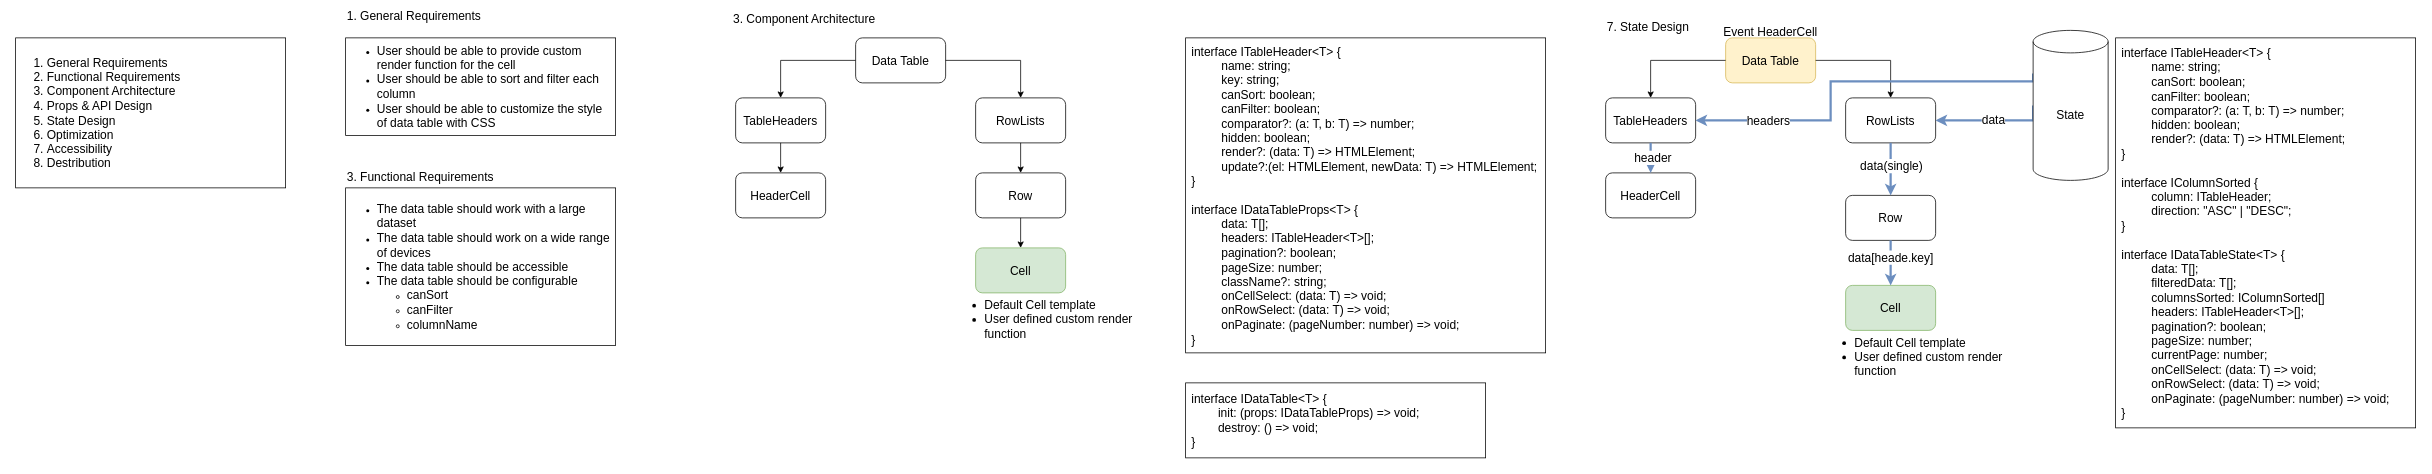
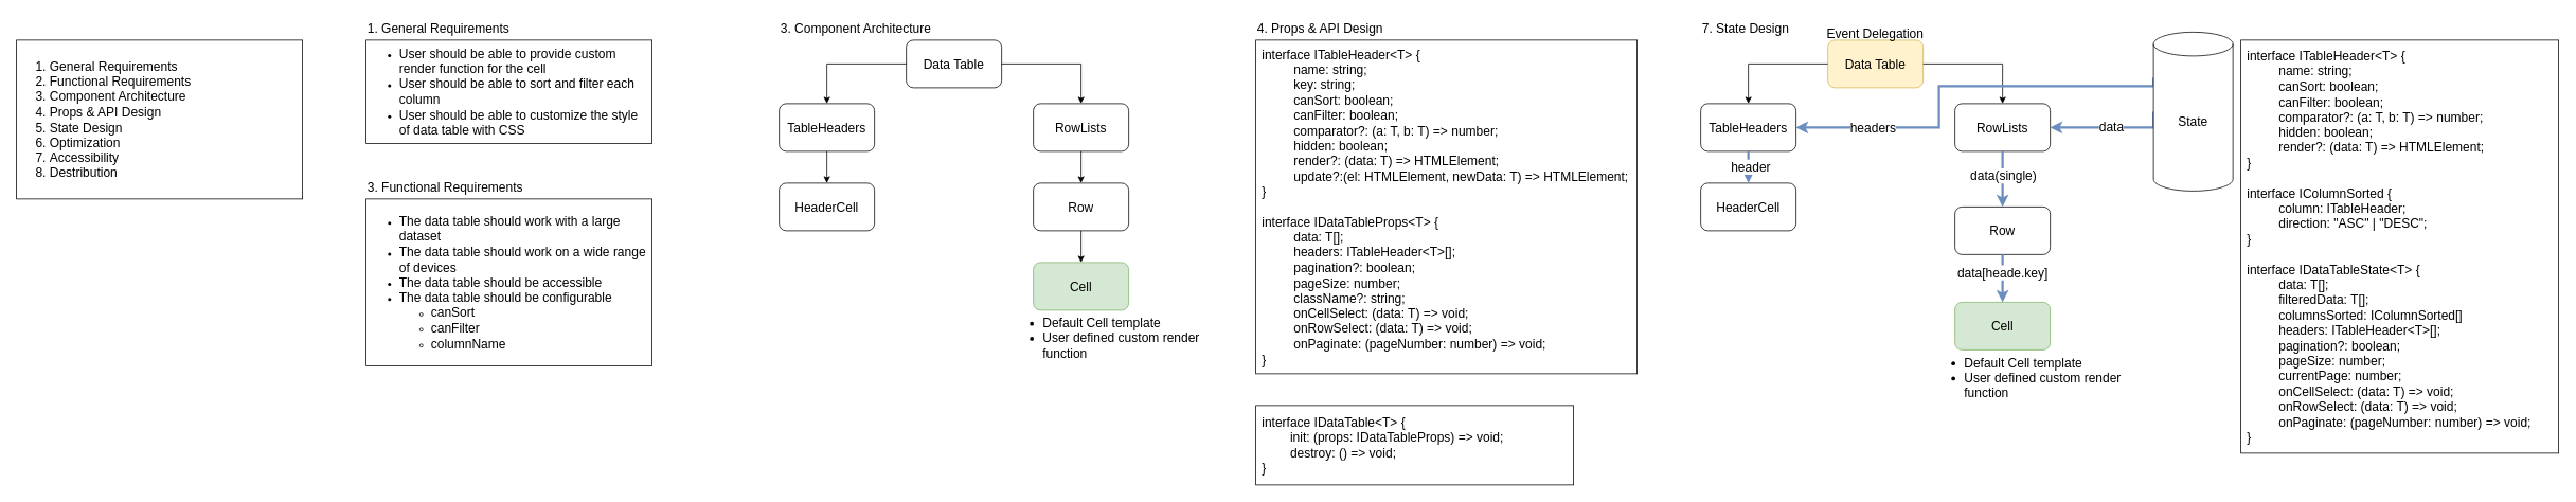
  <mxCell id="0" />
  <mxCell id="1" parent="0" />
  <mxCell id="2" value="&lt;ol style=&quot;font-size: 16px&quot;&gt;&lt;li&gt;General Requirements&lt;/li&gt;&lt;li&gt;Functional Requirements&lt;/li&gt;&lt;li&gt;Component Architecture&lt;/li&gt;&lt;li&gt;Props &amp;amp; API Design&lt;/li&gt;&lt;li&gt;State Design&lt;/li&gt;&lt;li&gt;Optimization&lt;/li&gt;&lt;li&gt;Accessibility&lt;/li&gt;&lt;li&gt;Destribution&amp;nbsp;&amp;nbsp;&lt;/li&gt;&lt;/ol&gt;" style="rounded=0;whiteSpace=wrap;html=1;align=left;" vertex="1" parent="1"><mxGeometry x="20" y="50" width="360" height="200" as="geometry" /></mxCell>
  <mxCell id="3" value="&lt;ul&gt;&lt;li&gt;&lt;font style=&quot;font-size: 16px&quot;&gt;User should be able to provide custom render function for the cell&lt;/font&gt;&lt;/li&gt;&lt;li&gt;&lt;font style=&quot;font-size: 16px&quot;&gt;User should be able to sort and filter each column&lt;/font&gt;&lt;/li&gt;&lt;li&gt;&lt;font style=&quot;font-size: 16px&quot;&gt;User should be able to customize the style of data table with CSS&lt;/font&gt;&lt;/li&gt;&lt;/ul&gt;" style="rounded=0;whiteSpace=wrap;html=1;align=left;" vertex="1" parent="1"><mxGeometry x="460" y="50" width="360" height="130" as="geometry" /></mxCell>
  <mxCell id="4" value="&lt;ul&gt;&lt;li&gt;&lt;span style=&quot;font-size: 16px&quot;&gt;The data table should work with a large dataset&lt;/span&gt;&lt;/li&gt;&lt;li&gt;&lt;span style=&quot;font-size: 16px&quot;&gt;The data table should work on a wide range of devices&lt;/span&gt;&lt;/li&gt;&lt;li&gt;&lt;span style=&quot;font-size: 16px&quot;&gt;The data table should be accessible&lt;/span&gt;&lt;/li&gt;&lt;li&gt;&lt;span style=&quot;font-size: 16px&quot;&gt;The data table should be configurable&lt;/span&gt;&lt;/li&gt;&lt;ul&gt;&lt;li&gt;&lt;span style=&quot;font-size: 16px&quot;&gt;canSort&lt;/span&gt;&lt;/li&gt;&lt;li&gt;&lt;span style=&quot;font-size: 16px&quot;&gt;canFilter&lt;/span&gt;&lt;/li&gt;&lt;li&gt;&lt;span style=&quot;font-size: 16px&quot;&gt;columnName&lt;/span&gt;&lt;/li&gt;&lt;/ul&gt;&lt;/ul&gt;" style="rounded=0;whiteSpace=wrap;html=1;align=left;" vertex="1" parent="1"><mxGeometry x="460" y="250" width="360" height="210" as="geometry" /></mxCell>
  <mxCell id="5" value="" style="group" vertex="1" connectable="0" parent="1"><mxGeometry x="980" y="50" width="530" height="410" as="geometry" /></mxCell>
  <mxCell id="6" value="Data Table" style="rounded=1;whiteSpace=wrap;html=1;fontSize=16;" vertex="1" parent="5"><mxGeometry x="160" width="120" height="60" as="geometry" /></mxCell>
  <mxCell id="7" value="TableHeaders" style="whiteSpace=wrap;html=1;fontSize=16;rounded=1;" vertex="1" parent="5"><mxGeometry y="80" width="120" height="60" as="geometry" /></mxCell>
  <mxCell id="8" value="" style="edgeStyle=orthogonalEdgeStyle;rounded=0;orthogonalLoop=1;jettySize=auto;html=1;fontSize=16;" edge="1" parent="5" source="6" target="7"><mxGeometry relative="1" as="geometry" /></mxCell>
  <mxCell id="9" value="RowLists" style="whiteSpace=wrap;html=1;fontSize=16;rounded=1;" vertex="1" parent="5"><mxGeometry x="320" y="80" width="120" height="60" as="geometry" /></mxCell>
  <mxCell id="10" value="" style="edgeStyle=orthogonalEdgeStyle;rounded=0;orthogonalLoop=1;jettySize=auto;html=1;fontSize=16;" edge="1" parent="5" source="6" target="9"><mxGeometry relative="1" as="geometry" /></mxCell>
  <mxCell id="11" value="HeaderCell" style="whiteSpace=wrap;html=1;fontSize=16;rounded=1;" vertex="1" parent="5"><mxGeometry y="180" width="120" height="60" as="geometry" /></mxCell>
  <mxCell id="12" value="" style="edgeStyle=orthogonalEdgeStyle;rounded=0;orthogonalLoop=1;jettySize=auto;html=1;fontSize=16;" edge="1" parent="5" source="7" target="11"><mxGeometry relative="1" as="geometry" /></mxCell>
  <mxCell id="13" value="Row" style="whiteSpace=wrap;html=1;fontSize=16;rounded=1;" vertex="1" parent="5"><mxGeometry x="320" y="180" width="120" height="60" as="geometry" /></mxCell>
  <mxCell id="14" value="" style="edgeStyle=orthogonalEdgeStyle;rounded=0;orthogonalLoop=1;jettySize=auto;html=1;fontSize=16;" edge="1" parent="5" source="9" target="13"><mxGeometry relative="1" as="geometry" /></mxCell>
  <mxCell id="15" value="Cell" style="whiteSpace=wrap;html=1;fontSize=16;rounded=1;fillColor=#d5e8d4;strokeColor=#82b366;" vertex="1" parent="5"><mxGeometry x="320" y="280" width="120" height="60" as="geometry" /></mxCell>
  <mxCell id="16" value="" style="edgeStyle=orthogonalEdgeStyle;rounded=0;orthogonalLoop=1;jettySize=auto;html=1;fontSize=16;" edge="1" parent="5" source="13" target="15"><mxGeometry relative="1" as="geometry" /></mxCell>
  <mxCell id="17" value="&lt;ul&gt;&lt;li&gt;Default Cell template&lt;/li&gt;&lt;li&gt;User defined custom render function&lt;/li&gt;&lt;/ul&gt;" style="text;html=1;strokeColor=none;fillColor=none;align=left;verticalAlign=middle;whiteSpace=wrap;rounded=0;fontSize=16;" vertex="1" parent="5"><mxGeometry x="290" y="340" width="240" height="70" as="geometry" /></mxCell>
  <mxCell id="18" value="interface ITableHeader&amp;lt;T&amp;gt; {&lt;br&gt;&lt;span&gt;&#09;&lt;/span&gt;&lt;blockquote style=&quot;margin: 0 0 0 40px ; border: none ; padding: 0px&quot;&gt;name: string;&lt;/blockquote&gt;&lt;blockquote style=&quot;margin: 0 0 0 40px ; border: none ; padding: 0px&quot;&gt;key: string;&lt;br&gt;canSort: boolean;&lt;br&gt;canFilter: boolean;&lt;br&gt;comparator?: (a: T, b: T) =&amp;gt; number;&lt;br&gt;hidden: boolean;&lt;br&gt;render?: (data: T) =&amp;gt; HTMLElement;&lt;/blockquote&gt;&lt;blockquote style=&quot;margin: 0 0 0 40px ; border: none ; padding: 0px&quot;&gt;update?:(el: HTMLElement, newData: T) =&amp;gt; HTMLElement;&lt;/blockquote&gt;}&lt;br&gt;&lt;br&gt;interface IDataTableProps&amp;lt;T&amp;gt; {&lt;br&gt;&lt;span&gt;&#09;&lt;/span&gt;&lt;blockquote style=&quot;margin: 0 0 0 40px ; border: none ; padding: 0px&quot;&gt;data: T[];&lt;br&gt;headers: ITableHeader&amp;lt;T&amp;gt;[];&lt;br&gt;pagination?: boolean;&lt;br&gt;pageSize: number;&lt;br&gt;className?: string;&lt;br&gt;onCellSelect: (data: T) =&amp;gt; void;&lt;br&gt;onRowSelect: (data: T) =&amp;gt; void;&lt;br&gt;onPaginate: (pageNumber: number) =&amp;gt; void;&lt;/blockquote&gt;}" style="rounded=0;whiteSpace=wrap;html=1;fontSize=16;align=left;spacing=8;" vertex="1" parent="1"><mxGeometry x="1580" y="50" width="480" height="420" as="geometry" /></mxCell>
  <mxCell id="19" value="interface IDataTable&amp;lt;T&amp;gt; {&lt;br&gt;&lt;span style=&quot;white-space: pre&quot;&gt;&#09;&lt;/span&gt;init: (props: IDataTableProps) =&amp;gt; void;&lt;br&gt;&lt;span style=&quot;white-space: pre&quot;&gt;&#09;&lt;/span&gt;destroy: () =&amp;gt; void;&lt;br&gt;}" style="rounded=0;whiteSpace=wrap;html=1;fontSize=16;align=left;spacing=8;" vertex="1" parent="1"><mxGeometry x="1580" y="510" width="400" height="100" as="geometry" /></mxCell>
  <mxCell id="20" value="" style="group" vertex="1" connectable="0" parent="1"><mxGeometry x="2140" y="50" width="530" height="410" as="geometry" /></mxCell>
  <mxCell id="21" value="Data Table" style="rounded=1;whiteSpace=wrap;html=1;fontSize=16;fillColor=#fff2cc;strokeColor=#d6b656;" vertex="1" parent="20"><mxGeometry x="160" width="120" height="60" as="geometry" /></mxCell>
  <mxCell id="22" value="TableHeaders" style="whiteSpace=wrap;html=1;fontSize=16;rounded=1;" vertex="1" parent="20"><mxGeometry y="80" width="120" height="60" as="geometry" /></mxCell>
  <mxCell id="23" value="" style="edgeStyle=orthogonalEdgeStyle;rounded=0;orthogonalLoop=1;jettySize=auto;html=1;fontSize=16;" edge="1" parent="20" source="21" target="22"><mxGeometry relative="1" as="geometry" /></mxCell>
  <mxCell id="24" value="RowLists" style="whiteSpace=wrap;html=1;fontSize=16;rounded=1;" vertex="1" parent="20"><mxGeometry x="320" y="80" width="120" height="60" as="geometry" /></mxCell>
  <mxCell id="25" value="" style="edgeStyle=orthogonalEdgeStyle;rounded=0;orthogonalLoop=1;jettySize=auto;html=1;fontSize=16;" edge="1" parent="20" source="21" target="24"><mxGeometry relative="1" as="geometry" /></mxCell>
  <mxCell id="26" value="HeaderCell" style="whiteSpace=wrap;html=1;fontSize=16;rounded=1;" vertex="1" parent="20"><mxGeometry y="180" width="120" height="60" as="geometry" /></mxCell>
  <mxCell id="27" value="" style="edgeStyle=orthogonalEdgeStyle;rounded=0;orthogonalLoop=1;jettySize=auto;html=1;fontSize=16;strokeWidth=3;fillColor=#dae8fc;strokeColor=#6c8ebf;" edge="1" parent="20" source="22" target="26"><mxGeometry relative="1" as="geometry" /></mxCell>
  <mxCell id="28" value="header" style="edgeLabel;html=1;align=center;verticalAlign=middle;resizable=0;points=[];fontSize=16;" vertex="1" connectable="0" parent="27"><mxGeometry x="-0.05" y="2" relative="1" as="geometry"><mxPoint as="offset" /></mxGeometry></mxCell>
  <mxCell id="29" value="Row" style="whiteSpace=wrap;html=1;fontSize=16;rounded=1;" vertex="1" parent="20"><mxGeometry x="320" y="210" width="120" height="60" as="geometry" /></mxCell>
  <mxCell id="30" value="" style="edgeStyle=orthogonalEdgeStyle;rounded=0;orthogonalLoop=1;jettySize=auto;html=1;fontSize=16;fillColor=#dae8fc;strokeColor=#6c8ebf;strokeWidth=3;" edge="1" parent="20" source="24" target="29"><mxGeometry relative="1" as="geometry" /></mxCell>
  <mxCell id="31" value="data(single)" style="edgeLabel;html=1;align=center;verticalAlign=middle;resizable=0;points=[];fontSize=16;" vertex="1" connectable="0" parent="30"><mxGeometry x="-0.447" y="1" relative="1" as="geometry"><mxPoint x="-1" y="11" as="offset" /></mxGeometry></mxCell>
  <mxCell id="32" value="Cell" style="whiteSpace=wrap;html=1;fontSize=16;rounded=1;fillColor=#d5e8d4;strokeColor=#82b366;" vertex="1" parent="20"><mxGeometry x="320" y="330" width="120" height="60" as="geometry" /></mxCell>
  <mxCell id="33" value="" style="edgeStyle=orthogonalEdgeStyle;rounded=0;orthogonalLoop=1;jettySize=auto;html=1;fontSize=16;fillColor=#dae8fc;strokeColor=#6c8ebf;strokeWidth=3;" edge="1" parent="20" source="29" target="32"><mxGeometry relative="1" as="geometry" /></mxCell>
  <mxCell id="34" value="data[heade.key]" style="edgeLabel;html=1;align=center;verticalAlign=middle;resizable=0;points=[];fontSize=16;" vertex="1" connectable="0" parent="33"><mxGeometry x="-0.278" y="-1" relative="1" as="geometry"><mxPoint as="offset" /></mxGeometry></mxCell>
  <mxCell id="35" value="&lt;ul&gt;&lt;li&gt;Default Cell template&lt;/li&gt;&lt;li&gt;User defined custom render function&lt;/li&gt;&lt;/ul&gt;" style="text;html=1;strokeColor=none;fillColor=none;align=left;verticalAlign=middle;whiteSpace=wrap;rounded=0;fontSize=16;" vertex="1" parent="20"><mxGeometry x="290" y="390" width="240" height="70" as="geometry" /></mxCell>
- <mxCell id="36" value="Event HeaderCell" style="text;html=1;strokeColor=none;fillColor=none;align=center;verticalAlign=middle;whiteSpace=wrap;rounded=0;fontSize=16;" vertex="1" parent="20"><mxGeometry x="145" y="-23" width="150" height="30" as="geometry" /></mxCell>
+ <mxCell id="36" value="Event Delegation" style="text;html=1;strokeColor=none;fillColor=none;align=center;verticalAlign=middle;whiteSpace=wrap;rounded=0;fontSize=16;" vertex="1" parent="20"><mxGeometry x="145" y="-23" width="150" height="30" as="geometry" /></mxCell>
  <mxCell id="37" value="interface ITableHeader&amp;lt;T&amp;gt; {&lt;br&gt;&lt;span&gt;&#09;&lt;/span&gt;&lt;blockquote style=&quot;margin: 0 0 0 40px ; border: none ; padding: 0px&quot;&gt;name: string;&lt;br&gt;canSort: boolean;&lt;br&gt;canFilter: boolean;&lt;br&gt;comparator?: (a: T, b: T) =&amp;gt; number;&lt;br&gt;hidden: boolean;&lt;br&gt;render?: (data: T) =&amp;gt; HTMLElement;&lt;/blockquote&gt;}&lt;br&gt;&lt;br&gt;interface IColumnSorted {&lt;br&gt;&lt;span&gt;&#09;&lt;/span&gt;&lt;blockquote style=&quot;margin: 0 0 0 40px ; border: none ; padding: 0px&quot;&gt;column: ITableHeader;&lt;br&gt;direction: &quot;ASC&quot; | &quot;DESC&quot;;&lt;/blockquote&gt;}&lt;br&gt;&lt;br&gt;interface IDataTableState&amp;lt;T&amp;gt; {&lt;br&gt;&lt;span&gt;&#09;&lt;/span&gt;&lt;blockquote style=&quot;margin: 0 0 0 40px ; border: none ; padding: 0px&quot;&gt;data: T[];&lt;br&gt;filteredData: T[];&lt;br&gt;columnsSorted: IColumnSorted[]&lt;br&gt;headers: ITableHeader&amp;lt;T&amp;gt;[];&lt;br&gt;pagination?: boolean;&lt;br&gt;pageSize: number;&lt;/blockquote&gt;&lt;blockquote style=&quot;margin: 0 0 0 40px ; border: none ; padding: 0px&quot;&gt;currentPage: number;&lt;br&gt;&lt;/blockquote&gt;&lt;blockquote style=&quot;margin: 0 0 0 40px ; border: none ; padding: 0px&quot;&gt;onCellSelect: (data: T) =&amp;gt; void;&lt;br&gt;onRowSelect: (data: T) =&amp;gt; void;&lt;br&gt;onPaginate: (pageNumber: number) =&amp;gt; void;&lt;br&gt;&lt;/blockquote&gt;}" style="rounded=0;whiteSpace=wrap;html=1;fontSize=16;align=left;spacing=8;" vertex="1" parent="1"><mxGeometry x="2820" y="50" width="400" height="520" as="geometry" /></mxCell>
  <mxCell id="38" style="edgeStyle=orthogonalEdgeStyle;rounded=0;orthogonalLoop=1;jettySize=auto;html=1;exitX=0;exitY=0;exitDx=0;exitDy=57.5;exitPerimeter=0;entryX=1;entryY=0.5;entryDx=0;entryDy=0;fontSize=16;fillColor=#dae8fc;strokeColor=#6c8ebf;strokeWidth=3;" edge="1" parent="1" source="42" target="22"><mxGeometry relative="1" as="geometry"><Array as="points"><mxPoint x="2440" y="108" /><mxPoint x="2440" y="160" /></Array></mxGeometry></mxCell>
  <mxCell id="39" value="headers" style="edgeLabel;html=1;align=center;verticalAlign=middle;resizable=0;points=[];fontSize=16;" vertex="1" connectable="0" parent="38"><mxGeometry x="0.626" relative="1" as="geometry"><mxPoint x="1" as="offset" /></mxGeometry></mxCell>
  <mxCell id="40" style="edgeStyle=orthogonalEdgeStyle;rounded=0;orthogonalLoop=1;jettySize=auto;html=1;exitX=0;exitY=0.5;exitDx=0;exitDy=0;exitPerimeter=0;entryX=1;entryY=0.5;entryDx=0;entryDy=0;fontSize=16;strokeWidth=3;fillColor=#dae8fc;strokeColor=#6c8ebf;" edge="1" parent="1" source="42" target="24"><mxGeometry relative="1" as="geometry"><Array as="points"><mxPoint x="2710" y="160" /></Array></mxGeometry></mxCell>
  <mxCell id="41" value="data" style="edgeLabel;html=1;align=center;verticalAlign=middle;resizable=0;points=[];fontSize=16;" vertex="1" connectable="0" parent="40"><mxGeometry x="0.143" y="-2" relative="1" as="geometry"><mxPoint x="12" as="offset" /></mxGeometry></mxCell>
  <mxCell id="42" value="State" style="shape=cylinder3;whiteSpace=wrap;html=1;boundedLbl=1;backgroundOutline=1;size=15;fontSize=16;" vertex="1" parent="1"><mxGeometry x="2710" y="40" width="100" height="200" as="geometry" /></mxCell>
- <mxCell id="43" value="1. General Requirements" style="text;html=1;strokeColor=none;fillColor=none;align=left;verticalAlign=middle;whiteSpace=wrap;rounded=0;fontSize=16;" vertex="1" parent="1"><mxGeometry x="460" y="5" width="240" height="30" as="geometry" /></mxCell>
+ <mxCell id="43" value="1. General Requirements" style="text;html=1;strokeColor=none;fillColor=none;align=left;verticalAlign=middle;whiteSpace=wrap;rounded=0;fontSize=16;" vertex="1" parent="1"><mxGeometry x="460" y="20" width="240" height="30" as="geometry" /></mxCell>
  <mxCell id="44" value="3. Functional Requirements" style="text;html=1;strokeColor=none;fillColor=none;align=left;verticalAlign=middle;whiteSpace=wrap;rounded=0;fontSize=16;" vertex="1" parent="1"><mxGeometry x="460" y="220" width="240" height="30" as="geometry" /></mxCell>
- <mxCell id="45" value="3. Component Architecture" style="text;html=1;strokeColor=none;fillColor=none;align=left;verticalAlign=middle;whiteSpace=wrap;rounded=0;fontSize=16;" vertex="1" parent="1"><mxGeometry x="975" y="10" width="240" height="30" as="geometry" /></mxCell>
+ <mxCell id="45" value="3. Component Architecture" style="text;html=1;strokeColor=none;fillColor=none;align=left;verticalAlign=middle;whiteSpace=wrap;rounded=0;fontSize=16;" vertex="1" parent="1"><mxGeometry x="980" y="20" width="240" height="30" as="geometry" /></mxCell>
+ <mxCell id="46" value="4. Props &amp;amp; API Design" style="text;html=1;strokeColor=none;fillColor=none;align=left;verticalAlign=middle;whiteSpace=wrap;rounded=0;fontSize=16;" vertex="1" parent="1"><mxGeometry x="1580" y="20" width="240" height="30" as="geometry" /></mxCell>
  <mxCell id="47" value="7. State Design" style="text;html=1;strokeColor=none;fillColor=none;align=left;verticalAlign=middle;whiteSpace=wrap;rounded=0;fontSize=16;" vertex="1" parent="1"><mxGeometry x="2140" y="20" width="240" height="30" as="geometry" /></mxCell>
